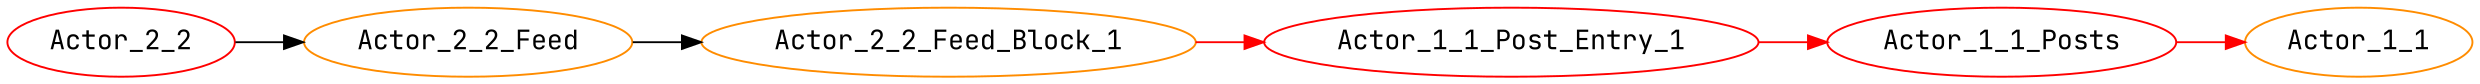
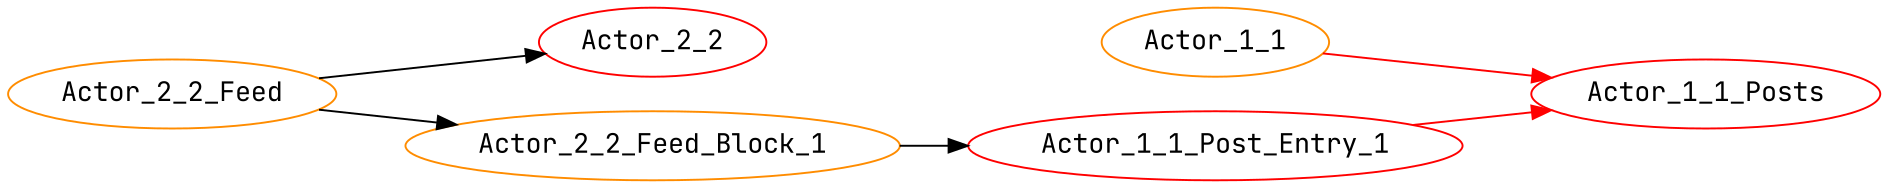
  digraph {
    fontname="JetBrains Mono"
    rankdir=LR
    node [color=darkorange fontname="JetBrains Mono"]
    edge [fontname="JetBrains Mono"]
    Actor_1_1
    Actor_1_1_Posts [color=red]
    Actor_1_1_Post_Entry_1 [color=red]
    Actor_2_2 [color=red]
    Actor_2_2_Feed
    Actor_2_2_Feed_Block_1
    subgraph sub_1 {
      Actor_1_1
      Actor_1_1_Posts
      Actor_1_1_Post_Entry_1
    }
    subgraph sub_2 {
      Actor_1_1_Post_Entry_1
      Actor_2_2
      Actor_2_2_Feed
      Actor_2_2_Feed_Block_1
    }
-   Actor_1_1_Posts -> Actor_1_1 [color=red]
+   Actor_1_1 -> Actor_1_1_Posts [color=red]
    Actor_1_1_Post_Entry_1 -> Actor_1_1_Posts [color=red]
-   Actor_2_2 -> Actor_2_2_Feed
+   Actor_2_2_Feed -> Actor_2_2
    Actor_2_2_Feed -> Actor_2_2_Feed_Block_1
-   Actor_2_2_Feed_Block_1 -> Actor_1_1_Post_Entry_1 [color=red]
+   Actor_2_2_Feed_Block_1 -> Actor_1_1_Post_Entry_1
  }
